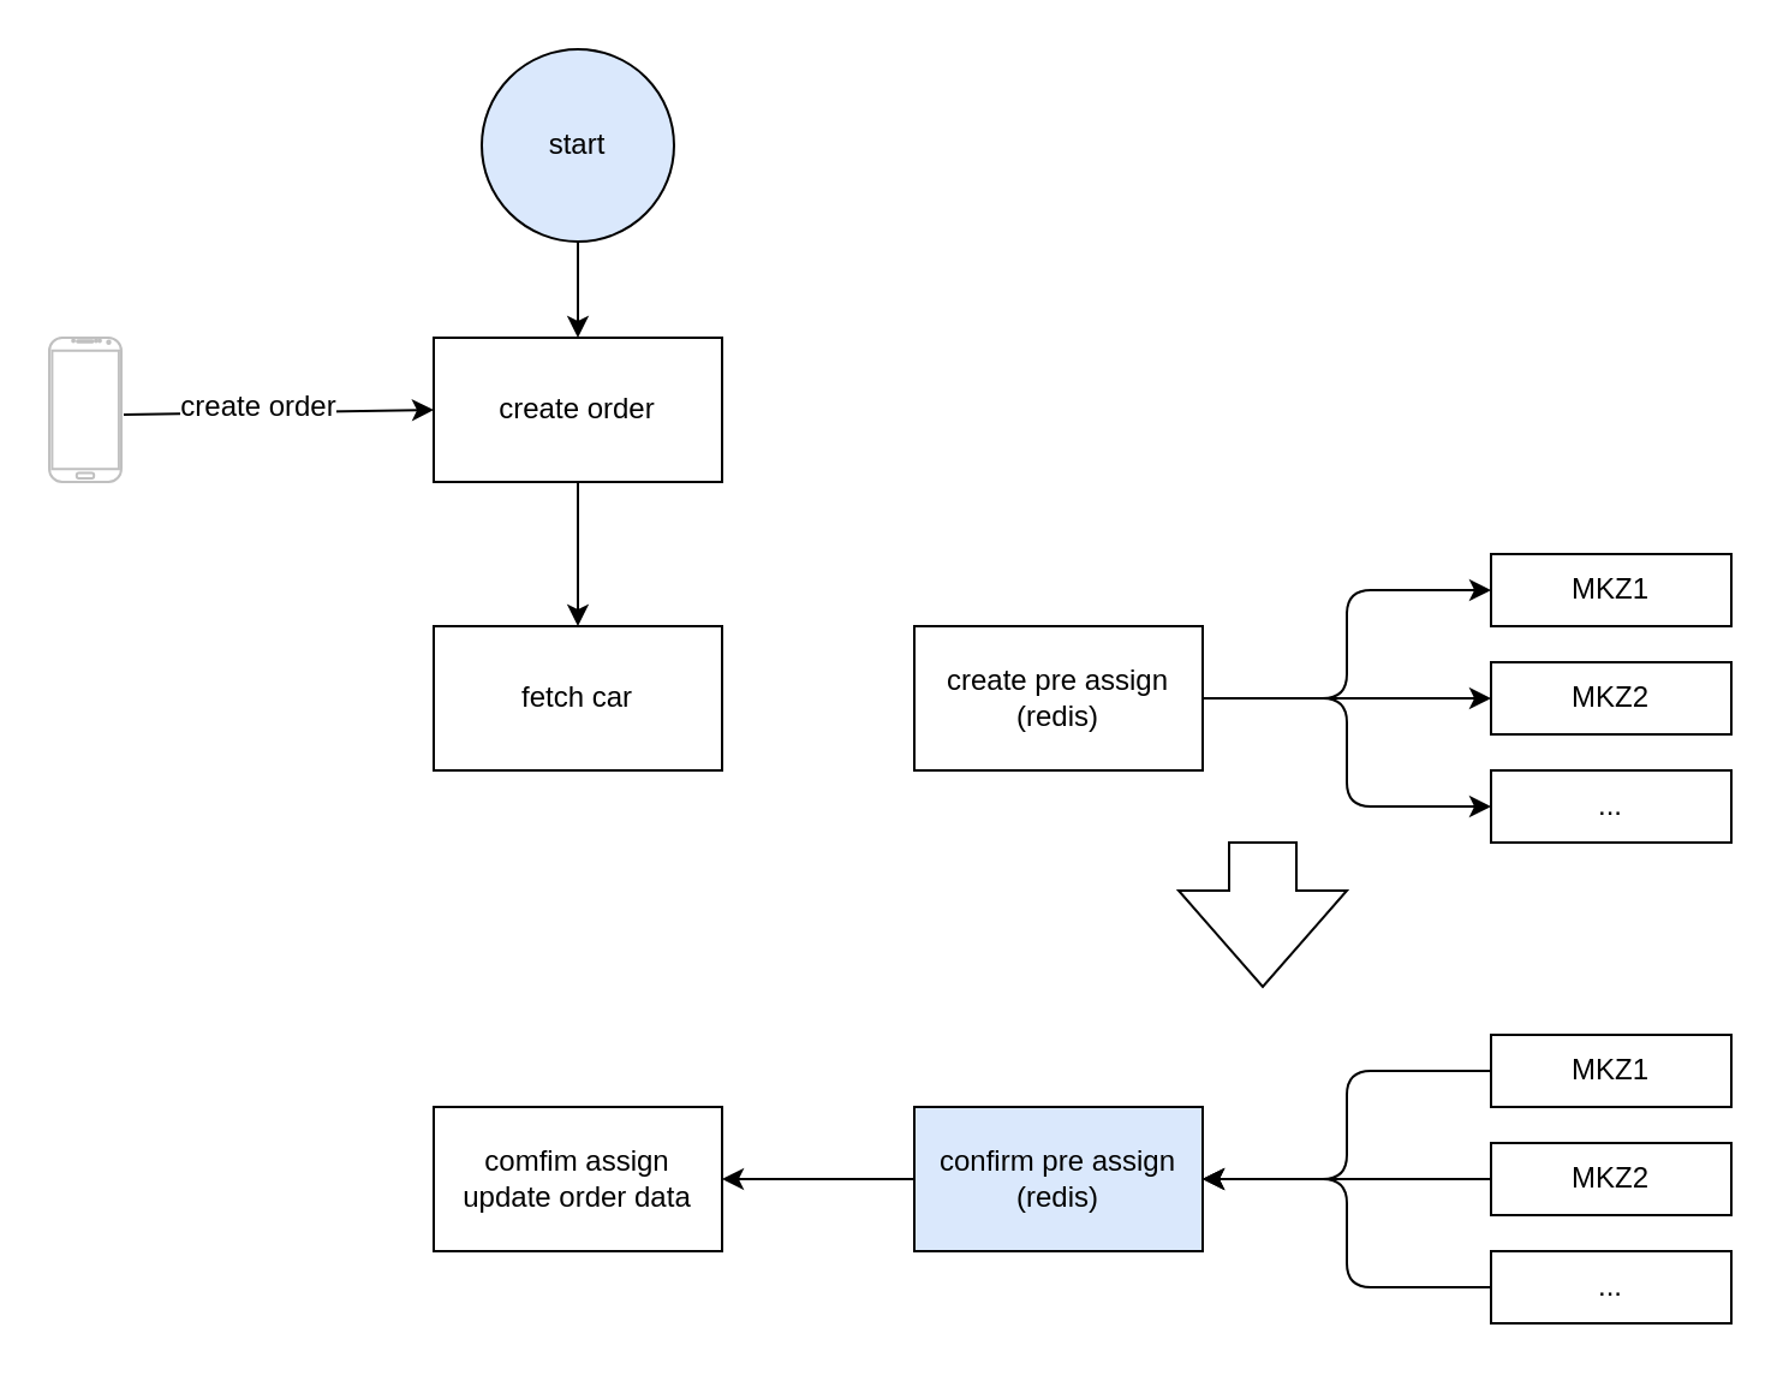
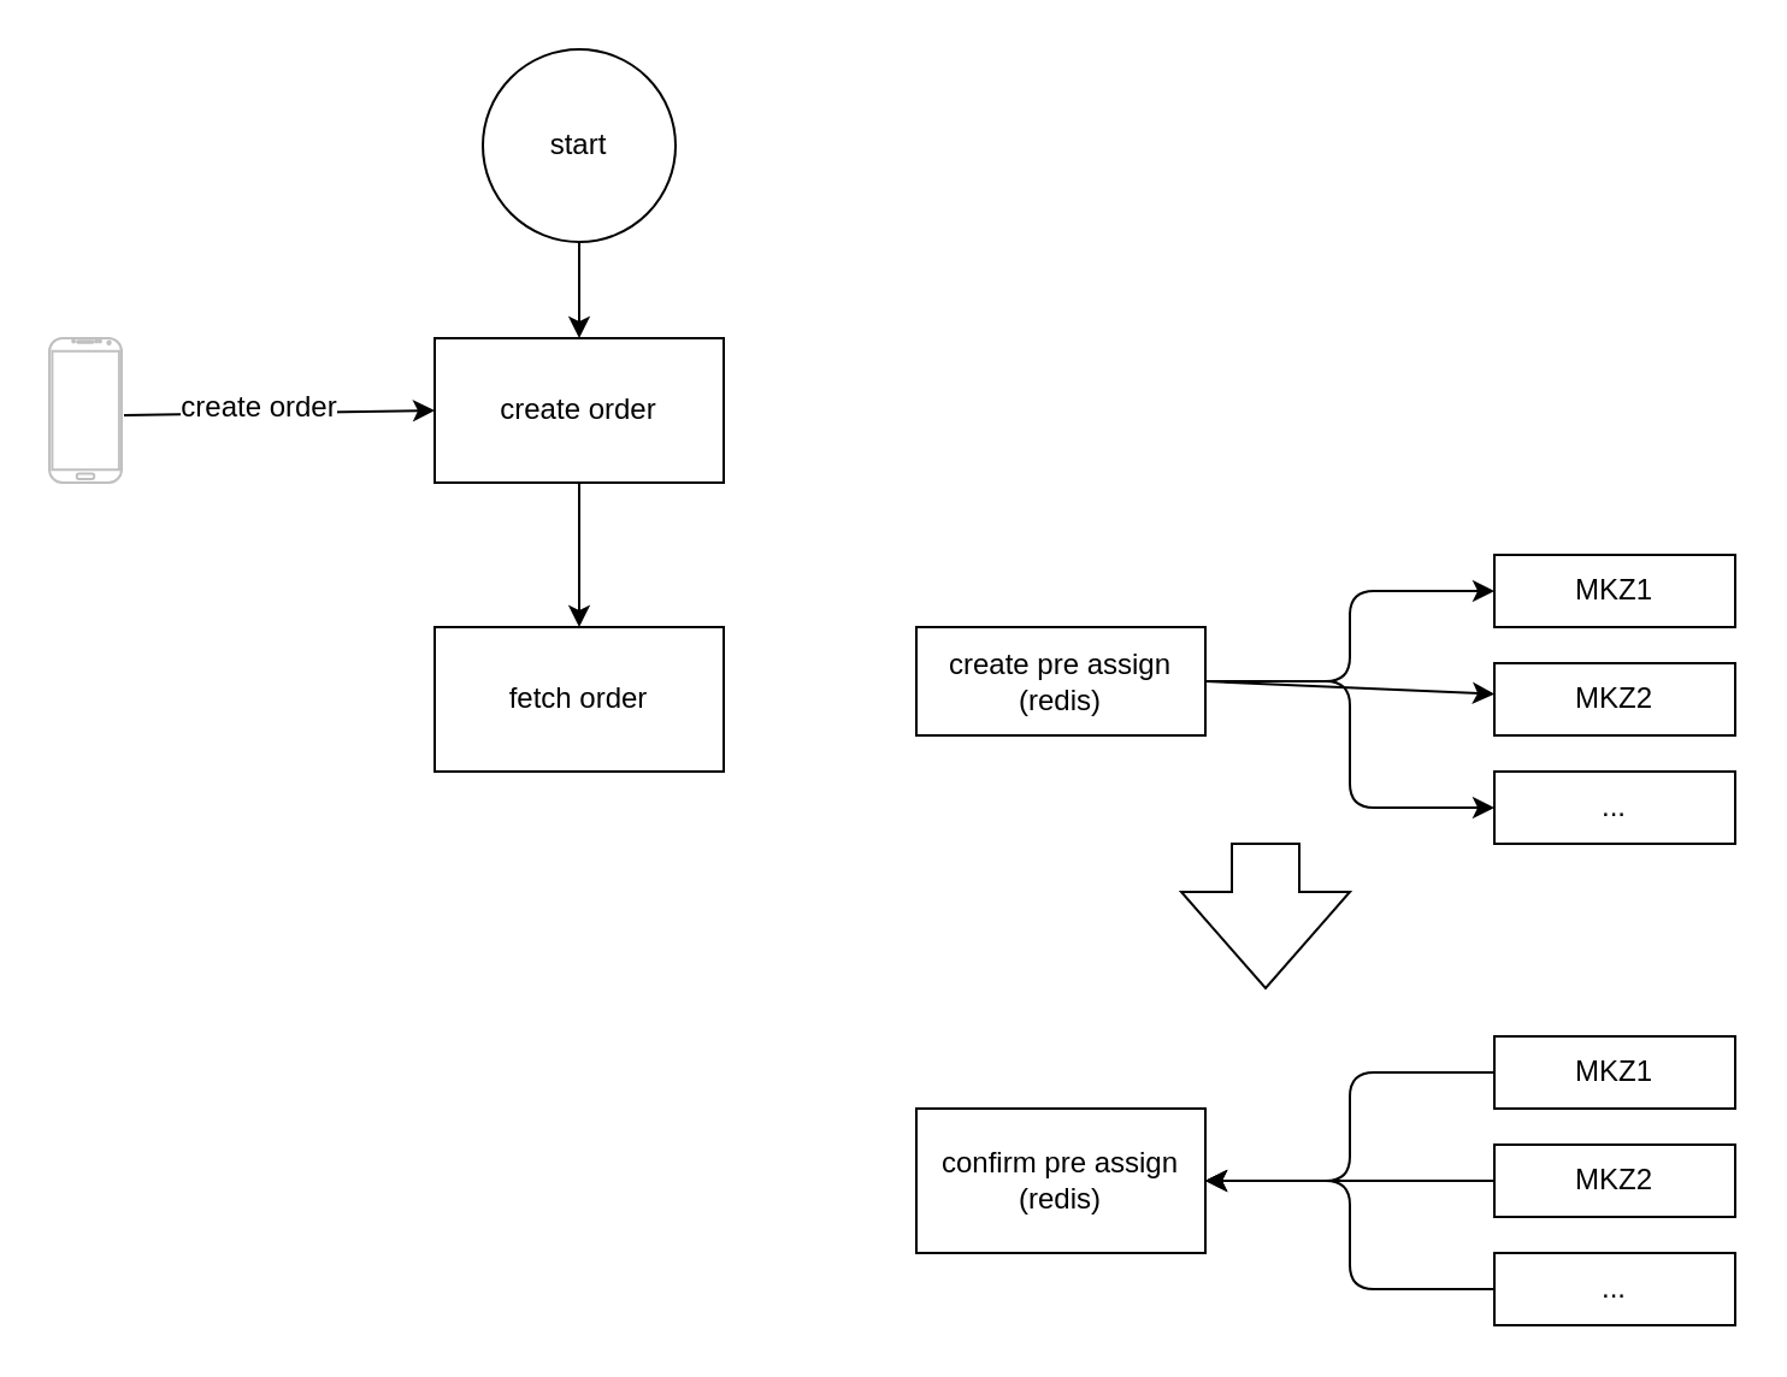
  <mxCell id="0" />
  <mxCell id="1" parent="0" />
  <mxCell id="2" value="" style="edgeStyle=orthogonalEdgeStyle;rounded=0;orthogonalLoop=1;jettySize=auto;html=1;" edge="1" parent="1" source="3" target="6"><mxGeometry relative="1" as="geometry" /></mxCell>
- <mxCell id="3" value="start" style="ellipse;whiteSpace=wrap;html=1;aspect=fixed;fillColor=#dae8fc;" vertex="1" parent="1"><mxGeometry x="200" y="20" width="80" height="80" as="geometry" /></mxCell>
+ <mxCell id="3" value="start" style="ellipse;whiteSpace=wrap;html=1;aspect=fixed;" vertex="1" parent="1"><mxGeometry x="200" y="20" width="80" height="80" as="geometry" /></mxCell>
  <mxCell id="4" value="" style="verticalLabelPosition=bottom;verticalAlign=top;html=1;shadow=0;dashed=0;strokeWidth=1;shape=mxgraph.android.phone2;strokeColor=#c0c0c0;" vertex="1" parent="1"><mxGeometry x="20" y="140" width="30" height="60" as="geometry" /></mxCell>
  <mxCell id="5" value="" style="edgeStyle=orthogonalEdgeStyle;rounded=0;orthogonalLoop=1;jettySize=auto;html=1;" edge="1" parent="1" source="6" target="9"><mxGeometry relative="1" as="geometry" /></mxCell>
  <mxCell id="6" value="create order" style="rounded=0;whiteSpace=wrap;html=1;" vertex="1" parent="1"><mxGeometry x="180" y="140" width="120" height="60" as="geometry" /></mxCell>
  <mxCell id="7" value="" style="endArrow=classic;html=1;exitX=1.033;exitY=0.533;exitDx=0;exitDy=0;exitPerimeter=0;entryX=0;entryY=0.5;entryDx=0;entryDy=0;" edge="1" parent="1" source="4" target="6"><mxGeometry width="50" height="50" relative="1" as="geometry"><mxPoint x="370" y="580" as="sourcePoint" /><mxPoint x="420" y="530" as="targetPoint" /></mxGeometry></mxCell>
  <mxCell id="8" value="create order" style="text;html=1;align=center;verticalAlign=middle;resizable=0;points=[];labelBackgroundColor=#ffffff;" vertex="1" connectable="0" parent="7"><mxGeometry x="-0.136" y="3" relative="1" as="geometry"><mxPoint as="offset" /></mxGeometry></mxCell>
- <mxCell id="9" value="fetch car" style="rounded=0;whiteSpace=wrap;html=1;" vertex="1" parent="1"><mxGeometry x="180" y="260" width="120" height="60" as="geometry" /></mxCell>
- <mxCell id="10" value="create pre assign&lt;br&gt;(redis)" style="rounded=0;whiteSpace=wrap;html=1;" vertex="1" parent="1"><mxGeometry x="380" y="260" width="120" height="60" as="geometry" /></mxCell>
+ <mxCell id="9" value="fetch order" style="rounded=0;whiteSpace=wrap;html=1;" vertex="1" parent="1"><mxGeometry x="180" y="260" width="120" height="60" as="geometry" /></mxCell>
+ <mxCell id="10" value="create pre assign&lt;br&gt;(redis)" style="rounded=0;whiteSpace=wrap;html=1;" vertex="1" parent="1"><mxGeometry x="380" y="260" width="120" height="45" as="geometry" /></mxCell>
  <mxCell id="11" value="MKZ1" style="rounded=0;whiteSpace=wrap;html=1;" vertex="1" parent="1"><mxGeometry x="620" y="230" width="100" height="30" as="geometry" /></mxCell>
  <mxCell id="12" value="MKZ2" style="rounded=0;whiteSpace=wrap;html=1;" vertex="1" parent="1"><mxGeometry x="620" y="275" width="100" height="30" as="geometry" /></mxCell>
  <mxCell id="13" value="..." style="rounded=0;whiteSpace=wrap;html=1;" vertex="1" parent="1"><mxGeometry x="620" y="320" width="100" height="30" as="geometry" /></mxCell>
  <mxCell id="14" value="" style="endArrow=classic;html=1;exitX=1;exitY=0.5;exitDx=0;exitDy=0;entryX=0;entryY=0.5;entryDx=0;entryDy=0;edgeStyle=orthogonalEdgeStyle;" edge="1" parent="1" source="10" target="11"><mxGeometry width="50" height="50" relative="1" as="geometry"><mxPoint x="560" y="380" as="sourcePoint" /><mxPoint x="610" y="330" as="targetPoint" /></mxGeometry></mxCell>
  <mxCell id="15" value="" style="endArrow=classic;html=1;exitX=1;exitY=0.5;exitDx=0;exitDy=0;" edge="1" parent="1" source="10" target="12"><mxGeometry width="50" height="50" relative="1" as="geometry"><mxPoint x="520" y="440" as="sourcePoint" /><mxPoint x="570" y="390" as="targetPoint" /></mxGeometry></mxCell>
  <mxCell id="16" value="" style="endArrow=classic;html=1;exitX=1;exitY=0.5;exitDx=0;exitDy=0;entryX=0;entryY=0.5;entryDx=0;entryDy=0;edgeStyle=orthogonalEdgeStyle;" edge="1" parent="1" source="10" target="13"><mxGeometry width="50" height="50" relative="1" as="geometry"><mxPoint x="530" y="440" as="sourcePoint" /><mxPoint x="580" y="390" as="targetPoint" /></mxGeometry></mxCell>
  <mxCell id="17" value="" style="html=1;shadow=0;dashed=0;align=center;verticalAlign=middle;shape=mxgraph.arrows2.arrow;dy=0.6;dx=40;direction=south;notch=0;" vertex="1" parent="1"><mxGeometry x="490" y="350" width="70" height="60" as="geometry" /></mxCell>
- <mxCell id="18" value="" style="edgeStyle=orthogonalEdgeStyle;rounded=0;orthogonalLoop=1;jettySize=auto;html=1;" edge="1" parent="1" source="19" target="26"><mxGeometry relative="1" as="geometry" /></mxCell>
- <mxCell id="19" value="confirm pre assign&lt;br&gt;(redis)" style="rounded=0;whiteSpace=wrap;html=1;fillColor=#dae8fc;" vertex="1" parent="1"><mxGeometry x="380" y="460" width="120" height="60" as="geometry" /></mxCell>
+ <mxCell id="19" value="confirm pre assign&lt;br&gt;(redis)" style="rounded=0;whiteSpace=wrap;html=1;" vertex="1" parent="1"><mxGeometry x="380" y="460" width="120" height="60" as="geometry" /></mxCell>
  <mxCell id="20" value="MKZ1" style="rounded=0;whiteSpace=wrap;html=1;" vertex="1" parent="1"><mxGeometry x="620" y="430" width="100" height="30" as="geometry" /></mxCell>
  <mxCell id="21" value="MKZ2" style="rounded=0;whiteSpace=wrap;html=1;" vertex="1" parent="1"><mxGeometry x="620" y="475" width="100" height="30" as="geometry" /></mxCell>
  <mxCell id="22" value="..." style="rounded=0;whiteSpace=wrap;html=1;" vertex="1" parent="1"><mxGeometry x="620" y="520" width="100" height="30" as="geometry" /></mxCell>
  <mxCell id="23" value="" style="endArrow=classic;html=1;exitX=0;exitY=0.5;exitDx=0;exitDy=0;entryX=1;entryY=0.5;entryDx=0;entryDy=0;edgeStyle=orthogonalEdgeStyle;" edge="1" parent="1" source="20" target="19"><mxGeometry width="50" height="50" relative="1" as="geometry"><mxPoint x="510" y="630" as="sourcePoint" /><mxPoint x="560" y="580" as="targetPoint" /></mxGeometry></mxCell>
  <mxCell id="24" value="" style="endArrow=classic;html=1;exitX=0;exitY=0.5;exitDx=0;exitDy=0;entryX=1;entryY=0.5;entryDx=0;entryDy=0;" edge="1" parent="1" source="21" target="19"><mxGeometry width="50" height="50" relative="1" as="geometry"><mxPoint x="510" y="680" as="sourcePoint" /><mxPoint x="560" y="630" as="targetPoint" /></mxGeometry></mxCell>
  <mxCell id="25" value="" style="endArrow=classic;html=1;exitX=0;exitY=0.5;exitDx=0;exitDy=0;entryX=1;entryY=0.5;entryDx=0;entryDy=0;edgeStyle=orthogonalEdgeStyle;" edge="1" parent="1" source="22" target="19"><mxGeometry width="50" height="50" relative="1" as="geometry"><mxPoint x="520" y="670" as="sourcePoint" /><mxPoint x="570" y="620" as="targetPoint" /></mxGeometry></mxCell>
- <mxCell id="26" value="comfim assign&lt;br&gt;update order data" style="rounded=0;whiteSpace=wrap;html=1;" vertex="1" parent="1"><mxGeometry x="180" y="460" width="120" height="60" as="geometry" /></mxCell>
